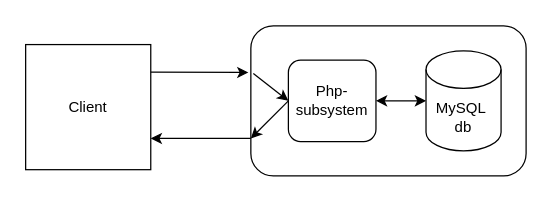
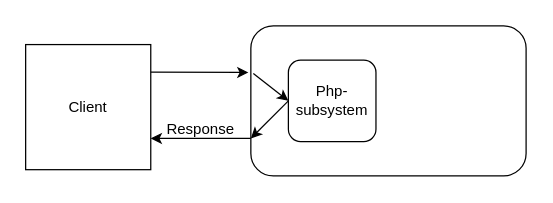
  <mxCell id="0" />
  <mxCell id="1" parent="0" />
  <mxCell id="2" value="Client" style="rounded=0;whiteSpace=wrap;html=1;" vertex="1" parent="1"><mxGeometry x="20" y="35" width="100" height="100" as="geometry" /></mxCell>
  <mxCell id="3" value="" style="endArrow=classic;html=1;entryX=-0.009;entryY=0.311;entryDx=0;entryDy=0;entryPerimeter=0;" edge="1" parent="1" target="4"><mxGeometry width="50" height="50" relative="1" as="geometry"><mxPoint x="120" y="57" as="sourcePoint" /><mxPoint x="170" y="-40" as="targetPoint" /></mxGeometry></mxCell>
  <mxCell id="4" value="" style="rounded=1;whiteSpace=wrap;html=1;" vertex="1" parent="1"><mxGeometry x="200" y="20" width="220" height="120" as="geometry" /></mxCell>
  <mxCell id="5" value="Php-subsystem" style="whiteSpace=wrap;html=1;rounded=1;" vertex="1" parent="1"><mxGeometry x="230" y="47.5" width="70" height="65" as="geometry" /></mxCell>
+ <mxCell id="6" value="Response" style="text;html=1;strokeColor=none;fillColor=none;align=center;verticalAlign=middle;whiteSpace=wrap;rounded=0;" vertex="1" parent="1"><mxGeometry x="140" y="92.5" width="40" height="20" as="geometry" /></mxCell>
  <mxCell id="7" value="" style="endArrow=classic;html=1;entryX=1;entryY=0.75;entryDx=0;entryDy=0;exitX=0;exitY=0.75;exitDx=0;exitDy=0;" edge="1" parent="1" source="4" target="2"><mxGeometry width="50" height="50" relative="1" as="geometry"><mxPoint x="180" y="130" as="sourcePoint" /><mxPoint x="206.09" y="65.36" as="targetPoint" /></mxGeometry></mxCell>
  <mxCell id="8" value="" style="endArrow=classic;html=1;exitX=0.009;exitY=0.317;exitDx=0;exitDy=0;exitPerimeter=0;entryX=0;entryY=0.5;entryDx=0;entryDy=0;" edge="1" parent="1" source="4" target="5"><mxGeometry width="50" height="50" relative="1" as="geometry"><mxPoint x="330" y="140" as="sourcePoint" /><mxPoint x="380" y="90" as="targetPoint" /></mxGeometry></mxCell>
- <mxCell id="9" value="MySQL&amp;nbsp;&lt;br&gt;db" style="shape=cylinder3;whiteSpace=wrap;html=1;boundedLbl=1;backgroundOutline=1;size=15;" vertex="1" parent="1"><mxGeometry x="340" y="40" width="60" height="80" as="geometry" /></mxCell>
- <mxCell id="10" value="" style="endArrow=classic;startArrow=classic;html=1;exitX=1;exitY=0.5;exitDx=0;exitDy=0;entryX=0;entryY=0.5;entryDx=0;entryDy=0;entryPerimeter=0;" edge="1" parent="1" source="5" target="9"><mxGeometry width="50" height="50" relative="1" as="geometry"><mxPoint x="330" y="130" as="sourcePoint" /><mxPoint x="380" y="80" as="targetPoint" /></mxGeometry></mxCell>
  <mxCell id="11" value="" style="endArrow=classic;html=1;exitX=0;exitY=0.5;exitDx=0;exitDy=0;entryX=0;entryY=0.75;entryDx=0;entryDy=0;" edge="1" parent="1" source="5" target="4"><mxGeometry width="50" height="50" relative="1" as="geometry"><mxPoint x="330" y="130" as="sourcePoint" /><mxPoint x="380" y="80" as="targetPoint" /></mxGeometry></mxCell>
